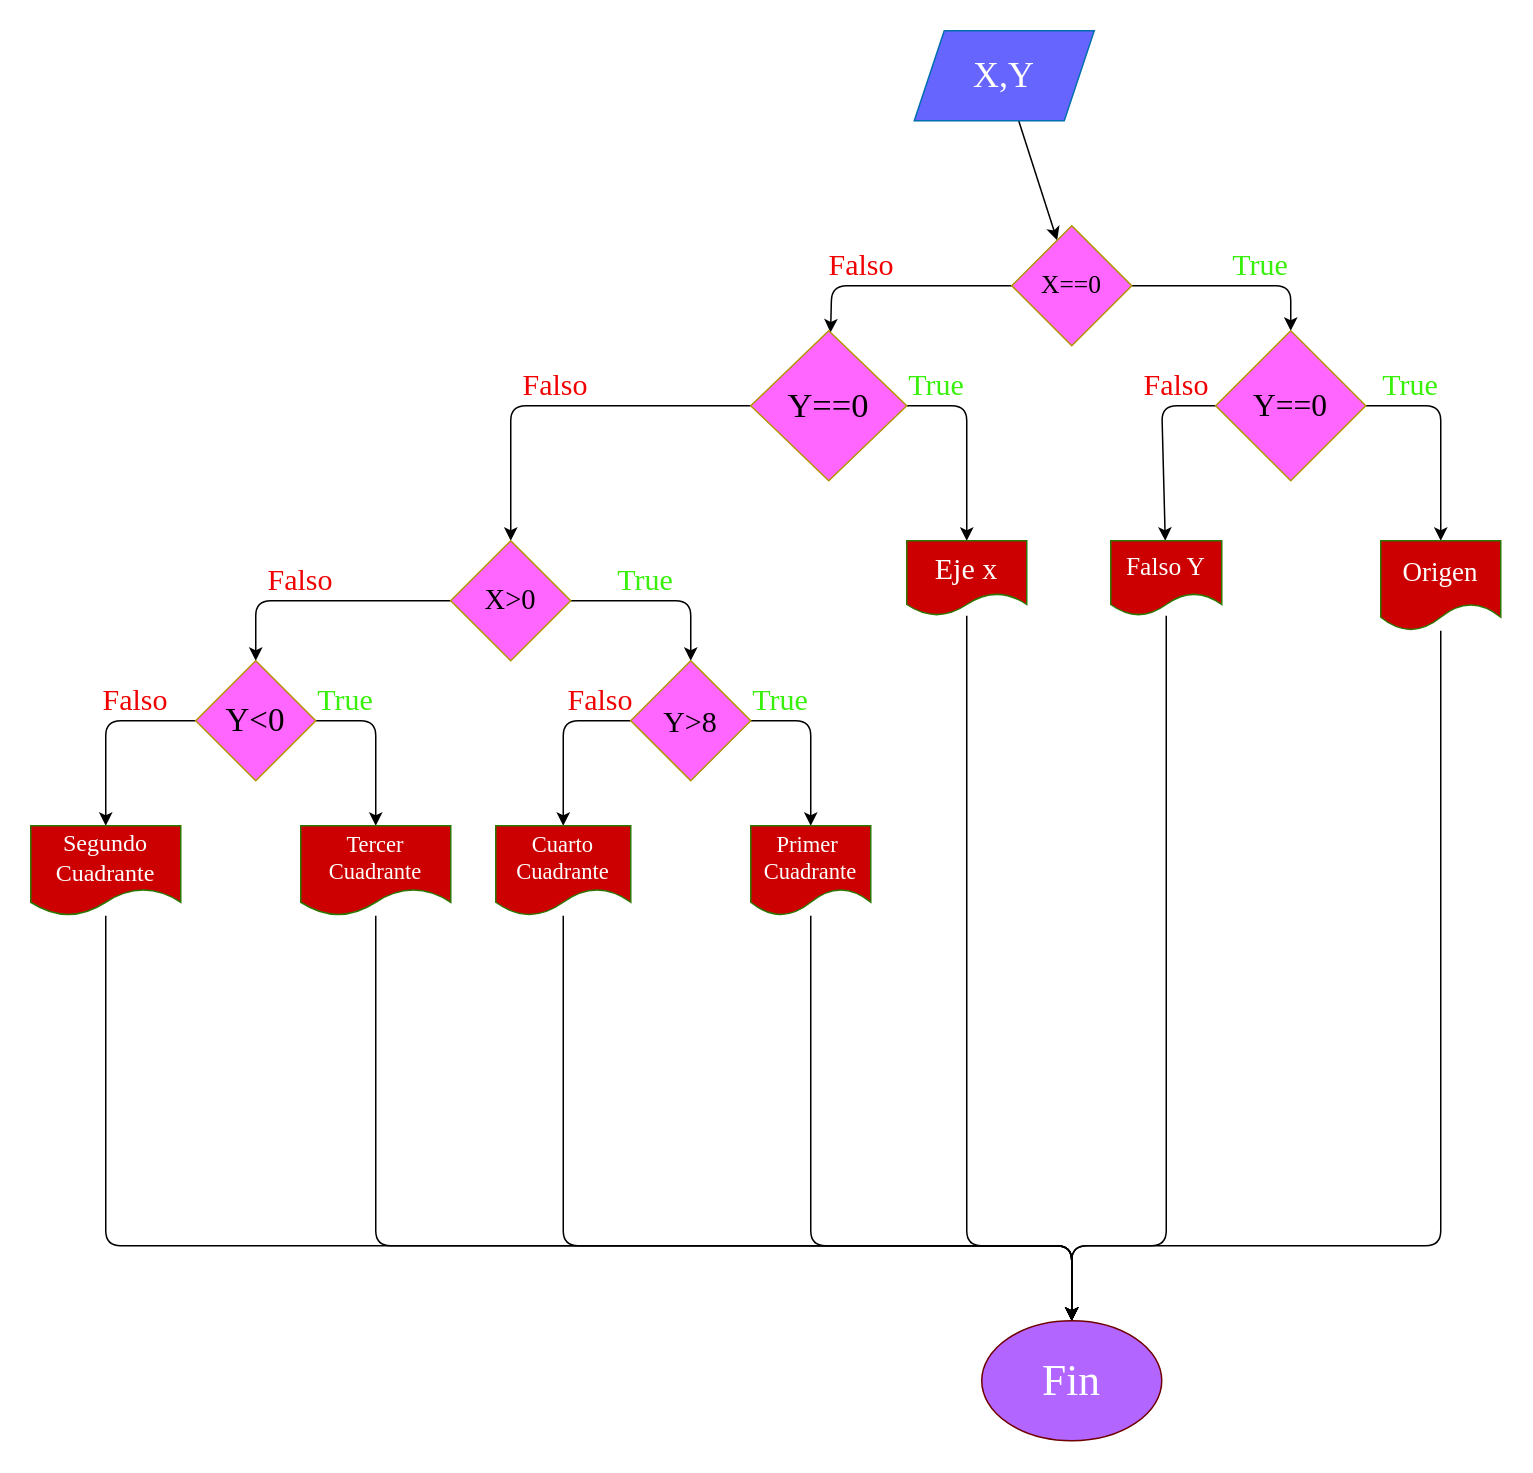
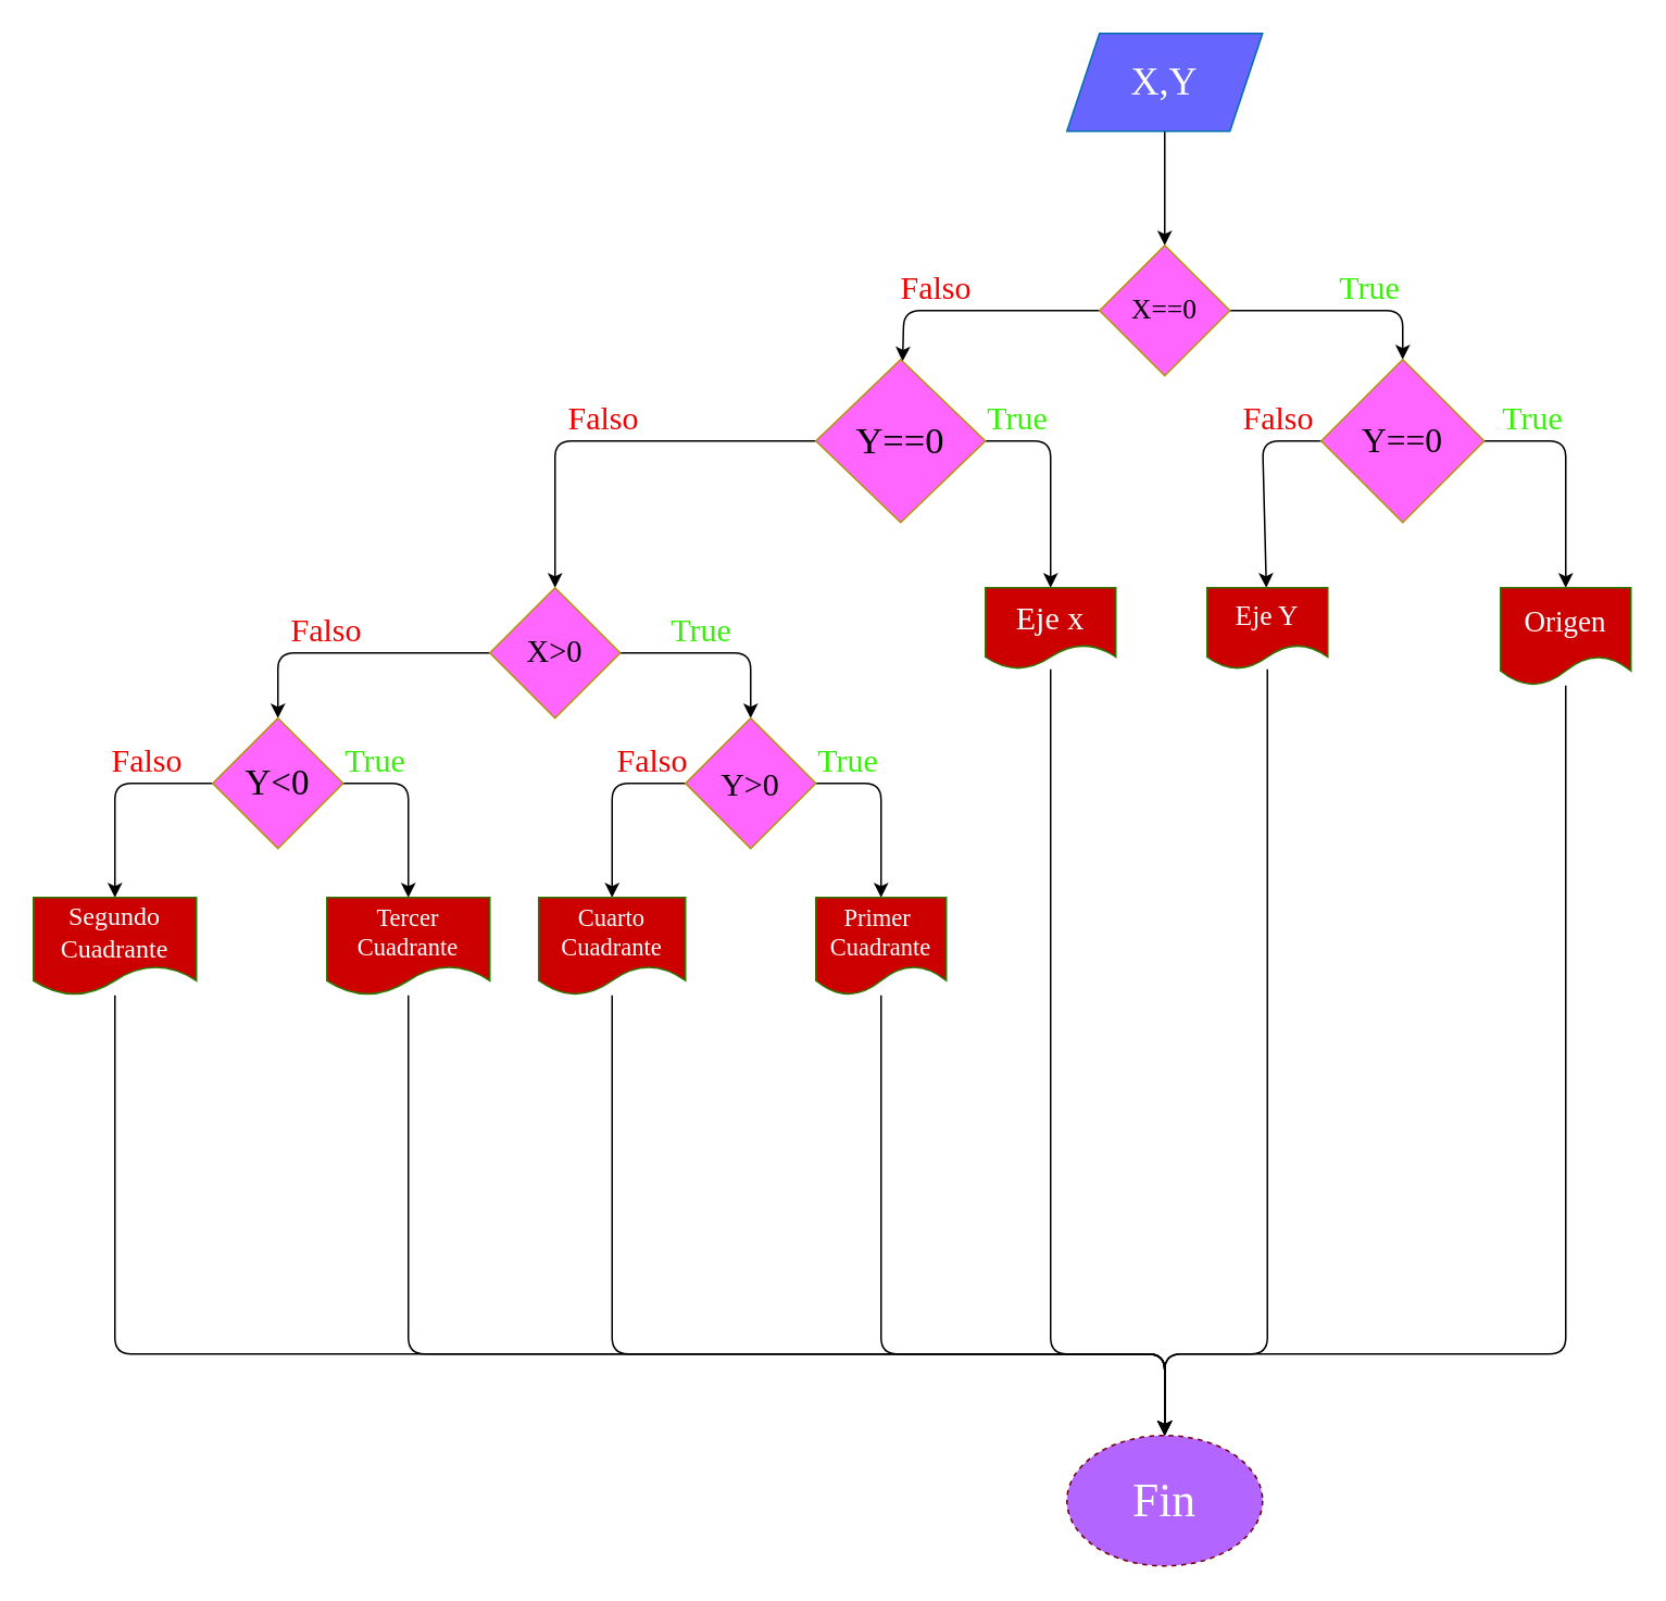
  <mxCell id="0" />
  <mxCell id="1" parent="0" />
  <mxCell id="2" value="" style="edgeStyle=none;html=1;" parent="1" source="3" target="6" edge="1"><mxGeometry relative="1" as="geometry" /></mxCell>
- <mxCell id="3" value="X,Y" style="shape=parallelogram;perimeter=parallelogramPerimeter;whiteSpace=wrap;html=1;fixedSize=1;fillColor=#6666FF;fontColor=#ffffff;strokeColor=#006EAF;fontFamily=Comic Sans MS;fontSize=24;" parent="1" vertex="1"><mxGeometry x="609" y="20" width="120" height="60" as="geometry" /></mxCell>
+ <mxCell id="3" value="X,Y" style="shape=parallelogram;perimeter=parallelogramPerimeter;whiteSpace=wrap;html=1;fixedSize=1;fillColor=#6666FF;fontColor=#ffffff;strokeColor=#006EAF;fontFamily=Comic Sans MS;fontSize=24;" parent="1" vertex="1"><mxGeometry x="654" y="20" width="120" height="60" as="geometry" /></mxCell>
  <mxCell id="4" value="" style="edgeStyle=none;html=1;" parent="1" source="6" target="9" edge="1"><mxGeometry relative="1" as="geometry"><Array as="points"><mxPoint x="554" y="190" /></Array></mxGeometry></mxCell>
  <mxCell id="5" value="" style="edgeStyle=none;html=1;" parent="1" source="6" target="12" edge="1"><mxGeometry relative="1" as="geometry"><Array as="points"><mxPoint x="860" y="190" /></Array></mxGeometry></mxCell>
  <mxCell id="6" value="X==0" style="rhombus;whiteSpace=wrap;html=1;fillColor=#FF66FF;fontColor=#000000;strokeColor=#B09500;fontFamily=Comic Sans MS;fontSize=17;" parent="1" vertex="1"><mxGeometry x="674" y="150" width="80" height="80" as="geometry" /></mxCell>
  <mxCell id="7" value="" style="edgeStyle=none;html=1;" parent="1" source="9" target="18" edge="1"><mxGeometry relative="1" as="geometry"><Array as="points"><mxPoint x="644" y="270" /></Array></mxGeometry></mxCell>
  <mxCell id="8" value="" style="edgeStyle=none;html=1;" parent="1" source="9" target="21" edge="1"><mxGeometry relative="1" as="geometry"><Array as="points"><mxPoint x="340" y="270" /></Array></mxGeometry></mxCell>
  <mxCell id="9" value="Y==0" style="rhombus;whiteSpace=wrap;html=1;fillColor=#FF66FF;fontColor=#000000;strokeColor=#B09500;fontFamily=Comic Sans MS;fontSize=23;" parent="1" vertex="1"><mxGeometry x="500" y="220" width="104" height="100" as="geometry" /></mxCell>
  <mxCell id="10" value="" style="edgeStyle=none;html=1;" parent="1" source="12" target="14" edge="1"><mxGeometry relative="1" as="geometry"><Array as="points"><mxPoint x="774" y="270" /></Array></mxGeometry></mxCell>
  <mxCell id="11" value="" style="edgeStyle=none;html=1;" parent="1" source="12" target="16" edge="1"><mxGeometry relative="1" as="geometry"><Array as="points"><mxPoint x="960" y="270" /></Array></mxGeometry></mxCell>
  <mxCell id="12" value="Y==0" style="rhombus;whiteSpace=wrap;html=1;fillColor=#FF66FF;fontColor=#000000;strokeColor=#B09500;fontSize=21;fontFamily=Comic Sans MS;" parent="1" vertex="1"><mxGeometry x="810" y="220" width="100" height="100" as="geometry" /></mxCell>
  <mxCell id="13" style="edgeStyle=none;html=1;entryX=0.5;entryY=0;entryDx=0;entryDy=0;" parent="1" source="14" target="36" edge="1"><mxGeometry relative="1" as="geometry"><Array as="points"><mxPoint x="777" y="830" /><mxPoint x="714" y="830" /></Array></mxGeometry></mxCell>
- <mxCell id="14" value="Falso Y" style="shape=document;whiteSpace=wrap;html=1;boundedLbl=1;fillColor=#CC0000;fontColor=#ffffff;strokeColor=#2D7600;fontSize=17;fontFamily=Comic Sans MS;" parent="1" vertex="1"><mxGeometry x="740" y="360" width="74" height="50" as="geometry" /></mxCell>
+ <mxCell id="14" value="Eje Y" style="shape=document;whiteSpace=wrap;html=1;boundedLbl=1;fillColor=#CC0000;fontColor=#ffffff;strokeColor=#2D7600;fontSize=17;fontFamily=Comic Sans MS;" parent="1" vertex="1"><mxGeometry x="740" y="360" width="74" height="50" as="geometry" /></mxCell>
  <mxCell id="15" style="edgeStyle=none;html=1;entryX=0.5;entryY=0;entryDx=0;entryDy=0;" parent="1" source="16" target="36" edge="1"><mxGeometry relative="1" as="geometry"><mxPoint x="710" y="830" as="targetPoint" /><Array as="points"><mxPoint x="960" y="830" /><mxPoint x="714" y="830" /></Array></mxGeometry></mxCell>
  <mxCell id="16" value="Origen" style="shape=document;whiteSpace=wrap;html=1;boundedLbl=1;fillColor=#CC0000;fontColor=#ffffff;strokeColor=#2D7600;fontSize=18;fontFamily=Comic Sans MS;" parent="1" vertex="1"><mxGeometry x="920" y="360" width="80" height="60" as="geometry" /></mxCell>
  <mxCell id="17" style="edgeStyle=none;html=1;entryX=0.5;entryY=0;entryDx=0;entryDy=0;" parent="1" source="18" target="36" edge="1"><mxGeometry relative="1" as="geometry"><Array as="points"><mxPoint x="644" y="830" /><mxPoint x="714" y="830" /></Array></mxGeometry></mxCell>
  <mxCell id="18" value="Eje x" style="shape=document;whiteSpace=wrap;html=1;boundedLbl=1;fillColor=#CC0000;fontColor=#ffffff;strokeColor=#2D7600;fontFamily=Comic Sans MS;fontSize=20;" parent="1" vertex="1"><mxGeometry x="604" y="360" width="80" height="50" as="geometry" /></mxCell>
  <mxCell id="19" value="" style="edgeStyle=none;html=1;" parent="1" source="21" target="24" edge="1"><mxGeometry relative="1" as="geometry"><Array as="points"><mxPoint x="460" y="400" /></Array></mxGeometry></mxCell>
  <mxCell id="20" value="" style="edgeStyle=none;html=1;" parent="1" source="21" target="27" edge="1"><mxGeometry relative="1" as="geometry"><Array as="points"><mxPoint x="170" y="400" /></Array></mxGeometry></mxCell>
  <mxCell id="21" value="X&amp;gt;0" style="rhombus;whiteSpace=wrap;html=1;fillColor=#FF66FF;fontColor=#000000;strokeColor=#B09500;fontFamily=Comic Sans MS;fontSize=19;" parent="1" vertex="1"><mxGeometry y="360" width="80" height="80" as="geometry" x="300" /></mxCell>
  <mxCell id="22" value="" style="edgeStyle=none;html=1;" parent="1" source="24" target="33" edge="1"><mxGeometry relative="1" as="geometry"><Array as="points"><mxPoint x="375" y="480" /></Array></mxGeometry></mxCell>
  <mxCell id="23" value="" style="edgeStyle=none;html=1;" parent="1" source="24" target="35" edge="1"><mxGeometry relative="1" as="geometry"><Array as="points"><mxPoint x="540" y="480" /></Array></mxGeometry></mxCell>
- <mxCell id="24" value="Y&amp;gt;8" style="rhombus;whiteSpace=wrap;html=1;fillColor=#FF66FF;fontColor=#000000;strokeColor=#B09500;fontFamily=Comic Sans MS;fontSize=20;" parent="1" vertex="1"><mxGeometry x="420" y="440" width="80" height="80" as="geometry" /></mxCell>
+ <mxCell id="24" value="Y&amp;gt;0" style="rhombus;whiteSpace=wrap;html=1;fillColor=#FF66FF;fontColor=#000000;strokeColor=#B09500;fontFamily=Comic Sans MS;fontSize=20;" parent="1" vertex="1"><mxGeometry x="420" y="440" width="80" height="80" as="geometry" /></mxCell>
  <mxCell id="25" value="" style="edgeStyle=none;html=1;" parent="1" source="27" target="29" edge="1"><mxGeometry relative="1" as="geometry"><Array as="points"><mxPoint x="70" y="480" /></Array></mxGeometry></mxCell>
  <mxCell id="26" value="" style="edgeStyle=none;html=1;" parent="1" source="27" target="31" edge="1"><mxGeometry relative="1" as="geometry"><Array as="points"><mxPoint x="250" y="480" /></Array></mxGeometry></mxCell>
  <mxCell id="27" value="Y&amp;lt;0" style="rhombus;whiteSpace=wrap;html=1;fillColor=#FF66FF;fontColor=#000000;strokeColor=#B09500;fontFamily=Comic Sans MS;fontSize=22;" parent="1" vertex="1"><mxGeometry x="130" y="440" width="80" height="80" as="geometry" /></mxCell>
  <mxCell id="28" style="edgeStyle=none;html=1;entryX=0.5;entryY=0;entryDx=0;entryDy=0;" parent="1" source="29" target="36" edge="1"><mxGeometry relative="1" as="geometry"><Array as="points"><mxPoint x="70" y="830" /><mxPoint x="714" y="830" /></Array></mxGeometry></mxCell>
  <mxCell id="29" value="Segundo&lt;br style=&quot;font-size: 16px;&quot;&gt;Cuadrante" style="shape=document;whiteSpace=wrap;html=1;boundedLbl=1;fillColor=#CC0000;fontColor=#ffffff;strokeColor=#2D7600;fontSize=16;fontFamily=Comic Sans MS;" parent="1" vertex="1"><mxGeometry x="20" y="550" width="100" height="60" as="geometry" /></mxCell>
  <mxCell id="30" style="edgeStyle=none;html=1;entryX=0.5;entryY=0;entryDx=0;entryDy=0;" parent="1" source="31" target="36" edge="1"><mxGeometry relative="1" as="geometry"><Array as="points"><mxPoint x="250" y="830" /><mxPoint x="714" y="830" /></Array></mxGeometry></mxCell>
  <mxCell id="31" value="Tercer&lt;br style=&quot;font-size: 15px;&quot;&gt;Cuadrante" style="shape=document;whiteSpace=wrap;html=1;boundedLbl=1;fillColor=#CC0000;fontColor=#ffffff;strokeColor=#2D7600;fontSize=15;fontFamily=Comic Sans MS;" parent="1" vertex="1"><mxGeometry x="200" y="550" width="100" height="60" as="geometry" /></mxCell>
  <mxCell id="32" style="edgeStyle=none;html=1;entryX=0.5;entryY=0;entryDx=0;entryDy=0;" parent="1" source="33" target="36" edge="1"><mxGeometry relative="1" as="geometry"><Array as="points"><mxPoint x="375" y="830" /><mxPoint x="714" y="830" /></Array></mxGeometry></mxCell>
  <mxCell id="33" value="Cuarto&lt;br style=&quot;font-size: 15px;&quot;&gt;Cuadrante" style="shape=document;whiteSpace=wrap;html=1;boundedLbl=1;fillColor=#CC0000;fontColor=#ffffff;strokeColor=#2D7600;fontSize=15;fontFamily=Comic Sans MS;" parent="1" vertex="1"><mxGeometry x="330" y="550" width="90" height="60" as="geometry" /></mxCell>
  <mxCell id="34" style="edgeStyle=none;html=1;entryX=0.5;entryY=0;entryDx=0;entryDy=0;" parent="1" source="35" target="36" edge="1"><mxGeometry relative="1" as="geometry"><Array as="points"><mxPoint x="540" y="830" /><mxPoint x="714" y="830" /></Array></mxGeometry></mxCell>
  <mxCell id="35" value="Primer&amp;nbsp;&lt;br style=&quot;font-size: 15px;&quot;&gt;Cuadrante" style="shape=document;whiteSpace=wrap;html=1;boundedLbl=1;fillColor=#CC0000;fontColor=#ffffff;strokeColor=#2D7600;fontSize=15;fontFamily=Comic Sans MS;" parent="1" vertex="1"><mxGeometry x="500" y="550" width="80" height="60" as="geometry" /></mxCell>
- <mxCell id="36" value="Fin" style="ellipse;whiteSpace=wrap;html=1;fillColor=#B266FF;fontColor=#ffffff;strokeColor=#6F0000;fontFamily=Comic Sans MS;fontSize=29;" parent="1" vertex="1"><mxGeometry x="654" y="880" width="120" height="80" as="geometry" /></mxCell>
+ <mxCell id="36" value="Fin" style="ellipse;whiteSpace=wrap;html=1;fillColor=#B266FF;fontColor=#ffffff;strokeColor=#6F0000;fontFamily=Comic Sans MS;fontSize=29;dashed=1;" parent="1" vertex="1"><mxGeometry x="654" y="880" width="120" height="80" as="geometry" /></mxCell>
  <mxCell id="37" value="Falso" style="text;html=1;strokeColor=none;fillColor=none;align=center;verticalAlign=middle;whiteSpace=wrap;rounded=0;fontFamily=Comic Sans MS;fontSize=20;fontColor=#F00000;" parent="1" vertex="1"><mxGeometry x="544" y="160" width="60" height="30" as="geometry" /></mxCell>
  <mxCell id="38" value="Falso" style="text;html=1;strokeColor=none;fillColor=none;align=center;verticalAlign=middle;whiteSpace=wrap;rounded=0;fontFamily=Comic Sans MS;fontSize=20;fontColor=#F00000;" parent="1" vertex="1"><mxGeometry x="340" y="240" width="60" height="30" as="geometry" /></mxCell>
  <mxCell id="39" value="Falso" style="text;html=1;strokeColor=none;fillColor=none;align=center;verticalAlign=middle;whiteSpace=wrap;rounded=0;fontFamily=Comic Sans MS;fontSize=20;fontColor=#F00000;" parent="1" vertex="1"><mxGeometry x="170" y="370" width="60" height="30" as="geometry" /></mxCell>
  <mxCell id="40" value="Falso" style="text;html=1;strokeColor=none;fillColor=none;align=center;verticalAlign=middle;whiteSpace=wrap;rounded=0;fontFamily=Comic Sans MS;fontSize=20;fontColor=#F00000;" parent="1" vertex="1"><mxGeometry x="60" y="450" width="60" height="30" as="geometry" /></mxCell>
  <mxCell id="41" value="True" style="text;html=1;strokeColor=none;fillColor=none;align=center;verticalAlign=middle;whiteSpace=wrap;rounded=0;fontFamily=Comic Sans MS;fontSize=20;fontColor=#38F00A;" parent="1" vertex="1"><mxGeometry x="810" y="160" width="60" height="30" as="geometry" /></mxCell>
  <mxCell id="42" value="True" style="text;html=1;strokeColor=none;fillColor=none;align=center;verticalAlign=middle;whiteSpace=wrap;rounded=0;fontFamily=Comic Sans MS;fontSize=20;fontColor=#38F00A;" parent="1" vertex="1"><mxGeometry x="910" y="240" width="60" height="30" as="geometry" /></mxCell>
  <mxCell id="43" value="True" style="text;html=1;strokeColor=none;fillColor=none;align=center;verticalAlign=middle;whiteSpace=wrap;rounded=0;fontFamily=Comic Sans MS;fontSize=20;fontColor=#38F00A;" parent="1" vertex="1"><mxGeometry x="594" y="240" width="60" height="30" as="geometry" /></mxCell>
  <mxCell id="44" value="True" style="text;html=1;strokeColor=none;fillColor=none;align=center;verticalAlign=middle;whiteSpace=wrap;rounded=0;fontFamily=Comic Sans MS;fontSize=20;fontColor=#38F00A;" parent="1" vertex="1"><mxGeometry x="400" y="370" width="60" height="30" as="geometry" /></mxCell>
  <mxCell id="45" value="True" style="text;html=1;strokeColor=none;fillColor=none;align=center;verticalAlign=middle;whiteSpace=wrap;rounded=0;fontFamily=Comic Sans MS;fontSize=20;fontColor=#38F00A;" parent="1" vertex="1"><mxGeometry x="490" y="450" width="60" height="30" as="geometry" /></mxCell>
  <mxCell id="46" value="True" style="text;html=1;strokeColor=none;fillColor=none;align=center;verticalAlign=middle;whiteSpace=wrap;rounded=0;fontFamily=Comic Sans MS;fontSize=20;fontColor=#38F00A;" parent="1" vertex="1"><mxGeometry x="200" y="450" width="60" height="30" as="geometry" /></mxCell>
  <mxCell id="47" value="Falso" style="text;html=1;strokeColor=none;fillColor=none;align=center;verticalAlign=middle;whiteSpace=wrap;rounded=0;fontFamily=Comic Sans MS;fontSize=20;fontColor=#F00000;" parent="1" vertex="1"><mxGeometry x="370" y="450" width="60" height="30" as="geometry" /></mxCell>
  <mxCell id="48" value="Falso" style="text;html=1;strokeColor=none;fillColor=none;align=center;verticalAlign=middle;whiteSpace=wrap;rounded=0;fontFamily=Comic Sans MS;fontSize=20;fontColor=#F00000;" parent="1" vertex="1"><mxGeometry x="754" y="240" width="60" height="30" as="geometry" /></mxCell>
